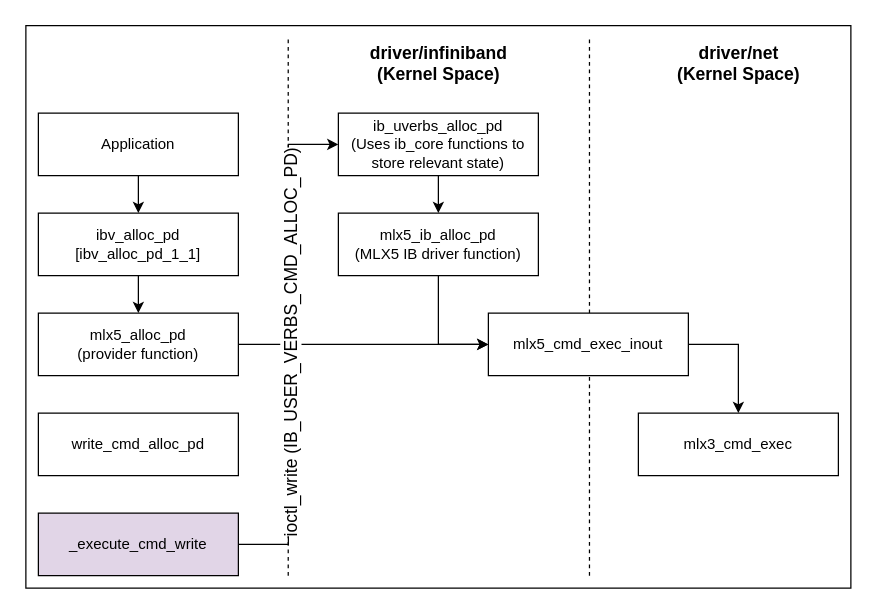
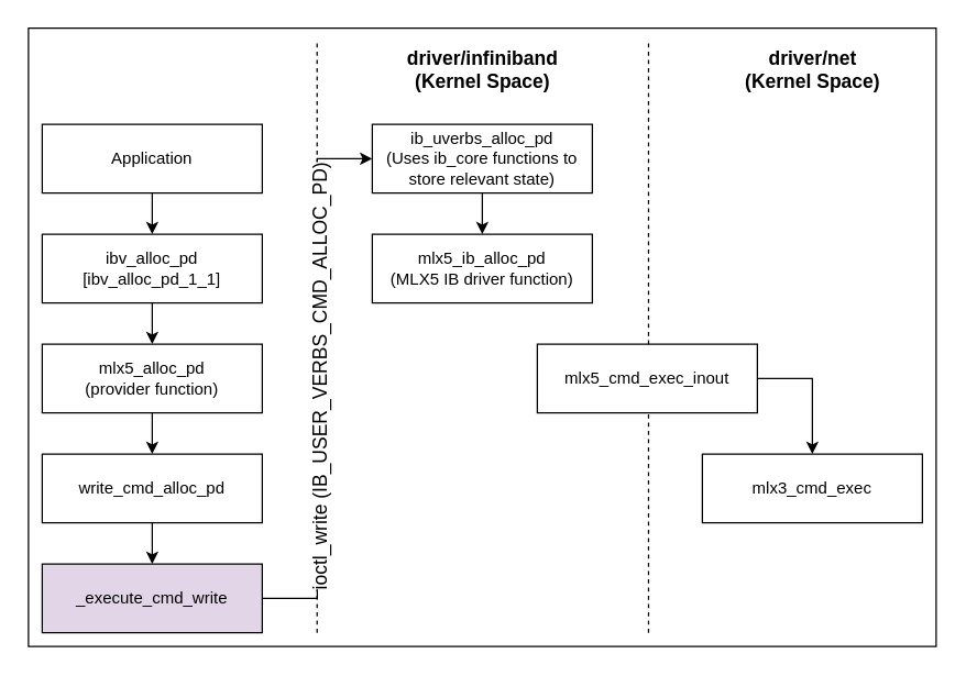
  <mxCell id="0" />
  <mxCell id="1" parent="0" />
  <mxCell id="2" value="" style="rounded=0;whiteSpace=wrap;html=1;fontSize=14;" vertex="1" parent="1"><mxGeometry x="20" y="20" width="660" height="450" as="geometry" /></mxCell>
  <mxCell id="3" value="" style="endArrow=none;dashed=1;html=1;rounded=0;fontSize=14;exitX=0.318;exitY=0.978;exitDx=0;exitDy=0;exitPerimeter=0;entryX=0.318;entryY=0.022;entryDx=0;entryDy=0;entryPerimeter=0;" edge="1" parent="1"><mxGeometry width="50" height="50" relative="1" as="geometry"><mxPoint x="470.88" y="460.1" as="sourcePoint" /><mxPoint x="470.88" y="29.9" as="targetPoint" /></mxGeometry></mxCell>
  <mxCell id="4" value="" style="endArrow=none;dashed=1;html=1;rounded=0;fontSize=14;exitX=0.318;exitY=0.978;exitDx=0;exitDy=0;exitPerimeter=0;entryX=0.318;entryY=0.022;entryDx=0;entryDy=0;entryPerimeter=0;" edge="1" parent="1" source="2" target="2"><mxGeometry width="50" height="50" relative="1" as="geometry"><mxPoint x="310" y="280" as="sourcePoint" /><mxPoint x="360" y="230" as="targetPoint" /></mxGeometry></mxCell>
  <mxCell id="5" style="edgeStyle=orthogonalEdgeStyle;rounded=0;orthogonalLoop=1;jettySize=auto;html=1;exitX=0.5;exitY=1;exitDx=0;exitDy=0;entryX=0.5;entryY=0;entryDx=0;entryDy=0;" edge="1" parent="1" source="6" target="8"><mxGeometry relative="1" as="geometry" /></mxCell>
  <mxCell id="6" value="Application" style="rounded=0;whiteSpace=wrap;html=1;" vertex="1" parent="1"><mxGeometry x="30" y="90" width="160" height="50" as="geometry" /></mxCell>
  <mxCell id="7" value="" style="edgeStyle=orthogonalEdgeStyle;rounded=0;orthogonalLoop=1;jettySize=auto;html=1;" edge="1" parent="1" source="8" target="10"><mxGeometry relative="1" as="geometry" /></mxCell>
  <mxCell id="8" value="&lt;div&gt;ibv_alloc_pd&lt;/div&gt;&lt;div&gt;[ibv_alloc_pd_1_1]&lt;br&gt;&lt;/div&gt;" style="rounded=0;whiteSpace=wrap;html=1;" vertex="1" parent="1"><mxGeometry x="30" y="170" width="160" height="50" as="geometry" /></mxCell>
- <mxCell id="9" value="" style="edgeStyle=orthogonalEdgeStyle;rounded=0;orthogonalLoop=1;jettySize=auto;html=1;fontSize=14;" edge="1" parent="1" source="10" target="23"><mxGeometry relative="1" as="geometry" /></mxCell>
+ <mxCell id="9" value="" style="edgeStyle=orthogonalEdgeStyle;rounded=0;orthogonalLoop=1;jettySize=auto;html=1;fontSize=14;" edge="1" parent="1" source="10" target="12"><mxGeometry relative="1" as="geometry" /></mxCell>
  <mxCell id="10" value="&lt;div&gt;mlx5_alloc_pd&lt;/div&gt;&lt;div&gt;(provider function)&lt;br&gt;&lt;/div&gt;" style="whiteSpace=wrap;html=1;rounded=0;" vertex="1" parent="1"><mxGeometry x="30" y="250" width="160" height="50" as="geometry" /></mxCell>
+ <mxCell id="11" value="" style="edgeStyle=orthogonalEdgeStyle;rounded=0;orthogonalLoop=1;jettySize=auto;html=1;fontSize=14;" edge="1" parent="1" source="12" target="15"><mxGeometry relative="1" as="geometry" /></mxCell>
  <mxCell id="12" value="write_cmd_alloc_pd" style="whiteSpace=wrap;html=1;rounded=0;" vertex="1" parent="1"><mxGeometry x="30" y="330" width="160" height="50" as="geometry" /></mxCell>
  <mxCell id="13" style="edgeStyle=orthogonalEdgeStyle;rounded=0;orthogonalLoop=1;jettySize=auto;html=1;entryX=0;entryY=0.5;entryDx=0;entryDy=0;fontSize=14;" edge="1" parent="1" source="15" target="17"><mxGeometry relative="1" as="geometry" /></mxCell>
  <mxCell id="14" value="&lt;div&gt;ioctl_write (IB_USER_VERBS_CMD_ALLOC_PD)&lt;/div&gt;" style="edgeLabel;html=1;align=center;verticalAlign=middle;resizable=0;points=[];fontSize=14;rotation=-90;" vertex="1" connectable="0" parent="13"><mxGeometry x="-0.075" y="-1" relative="1" as="geometry"><mxPoint y="-15" as="offset" /></mxGeometry></mxCell>
  <mxCell id="15" value="_execute_cmd_write" style="whiteSpace=wrap;html=1;rounded=0;fillColor=#e1d5e7;" vertex="1" parent="1"><mxGeometry x="30" y="410" width="160" height="50" as="geometry" /></mxCell>
  <mxCell id="16" value="" style="edgeStyle=orthogonalEdgeStyle;rounded=0;orthogonalLoop=1;jettySize=auto;html=1;fontSize=14;" edge="1" parent="1" source="17" target="21"><mxGeometry relative="1" as="geometry" /></mxCell>
  <mxCell id="17" value="&lt;div&gt;ib_uverbs_alloc_pd&lt;/div&gt;&lt;div&gt;(Uses ib_core functions to store relevant state)&lt;br&gt;&lt;/div&gt;" style="whiteSpace=wrap;html=1;rounded=0;" vertex="1" parent="1"><mxGeometry x="270" y="90" width="160" height="50" as="geometry" /></mxCell>
  <mxCell id="18" value="&lt;div&gt;&lt;b&gt;driver/infiniband&lt;/b&gt;&lt;/div&gt;&lt;div&gt;&lt;b&gt;(Kernel Space)&lt;br&gt;&lt;/b&gt;&lt;/div&gt;" style="text;html=1;align=center;verticalAlign=middle;resizable=0;points=[];autosize=1;strokeColor=none;fillColor=none;fontSize=14;" vertex="1" parent="1"><mxGeometry x="285" y="30" width="130" height="40" as="geometry" /></mxCell>
  <mxCell id="19" value="&lt;div&gt;&lt;b&gt;driver/net&lt;/b&gt;&lt;/div&gt;&lt;div&gt;&lt;b&gt;(Kernel Space)&lt;br&gt;&lt;/b&gt;&lt;/div&gt;" style="text;html=1;align=center;verticalAlign=middle;resizable=0;points=[];autosize=1;strokeColor=none;fillColor=none;fontSize=14;" vertex="1" parent="1"><mxGeometry x="535" y="30" width="110" height="40" as="geometry" /></mxCell>
- <mxCell id="20" style="edgeStyle=orthogonalEdgeStyle;rounded=0;orthogonalLoop=1;jettySize=auto;html=1;exitX=0.5;exitY=1;exitDx=0;exitDy=0;entryX=0;entryY=0.5;entryDx=0;entryDy=0;fontSize=14;" edge="1" parent="1" source="21" target="23"><mxGeometry relative="1" as="geometry" /></mxCell>
  <mxCell id="21" value="&lt;div&gt;mlx5_ib_alloc_pd&lt;/div&gt;&lt;div&gt;(MLX5 IB driver function)&lt;br&gt;&lt;/div&gt;" style="whiteSpace=wrap;html=1;rounded=0;" vertex="1" parent="1"><mxGeometry x="270" y="170" width="160" height="50" as="geometry" /></mxCell>
  <mxCell id="22" style="edgeStyle=orthogonalEdgeStyle;rounded=0;orthogonalLoop=1;jettySize=auto;html=1;exitX=1;exitY=0.5;exitDx=0;exitDy=0;entryX=0.5;entryY=0;entryDx=0;entryDy=0;fontSize=14;" edge="1" parent="1" source="23" target="24"><mxGeometry relative="1" as="geometry" /></mxCell>
  <mxCell id="23" value="mlx5_cmd_exec_inout" style="whiteSpace=wrap;html=1;rounded=0;" vertex="1" parent="1"><mxGeometry x="390" y="250" width="160" height="50" as="geometry" /></mxCell>
  <mxCell id="24" value="mlx3_cmd_exec" style="whiteSpace=wrap;html=1;rounded=0;" vertex="1" parent="1"><mxGeometry x="510" y="330" width="160" height="50" as="geometry" /></mxCell>
